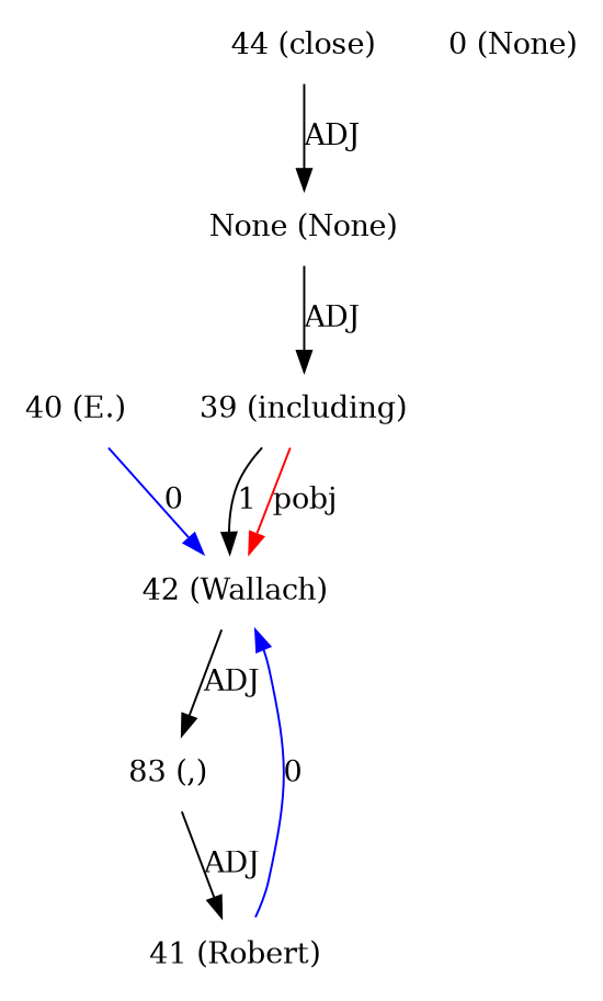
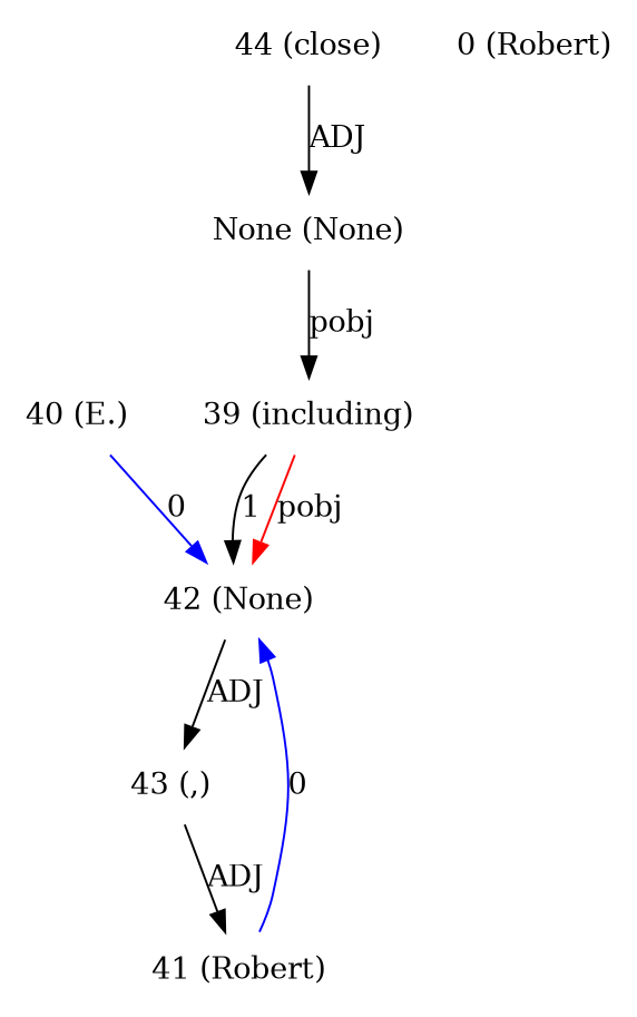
  digraph {
    node [shape=plaintext]
    edge [dir=forward]
    n1 [label="None (None)"]
    n2 [label="39 (including)"]
-   n3 [label="42 (Wallach)"]
+   n3 [label="42 (None)"]
    n4 [label="44 (close)"]
-   n5 [label="83 (,)"]
-   n6 [label="0 (None)"]
+   n5 [label="43 (,)"]
+   n6 [label="0 (Robert)"]
    n7 [label="40 (E.)"]
    n8 [label="41 (Robert)"]
-   n1 -> n2 [label=ADJ]
+   n1 -> n2 [label=pobj]
    n2 -> n3 [label=1]
    n2 -> n3 [color=red label=pobj]
    n3 -> n5 [label=ADJ]
    n4 -> n1 [label=ADJ]
    n5 -> n8 [label=ADJ]
    n7 -> n3 [color=blue label=0]
    n8 -> n3 [color=blue label=0]
  }
